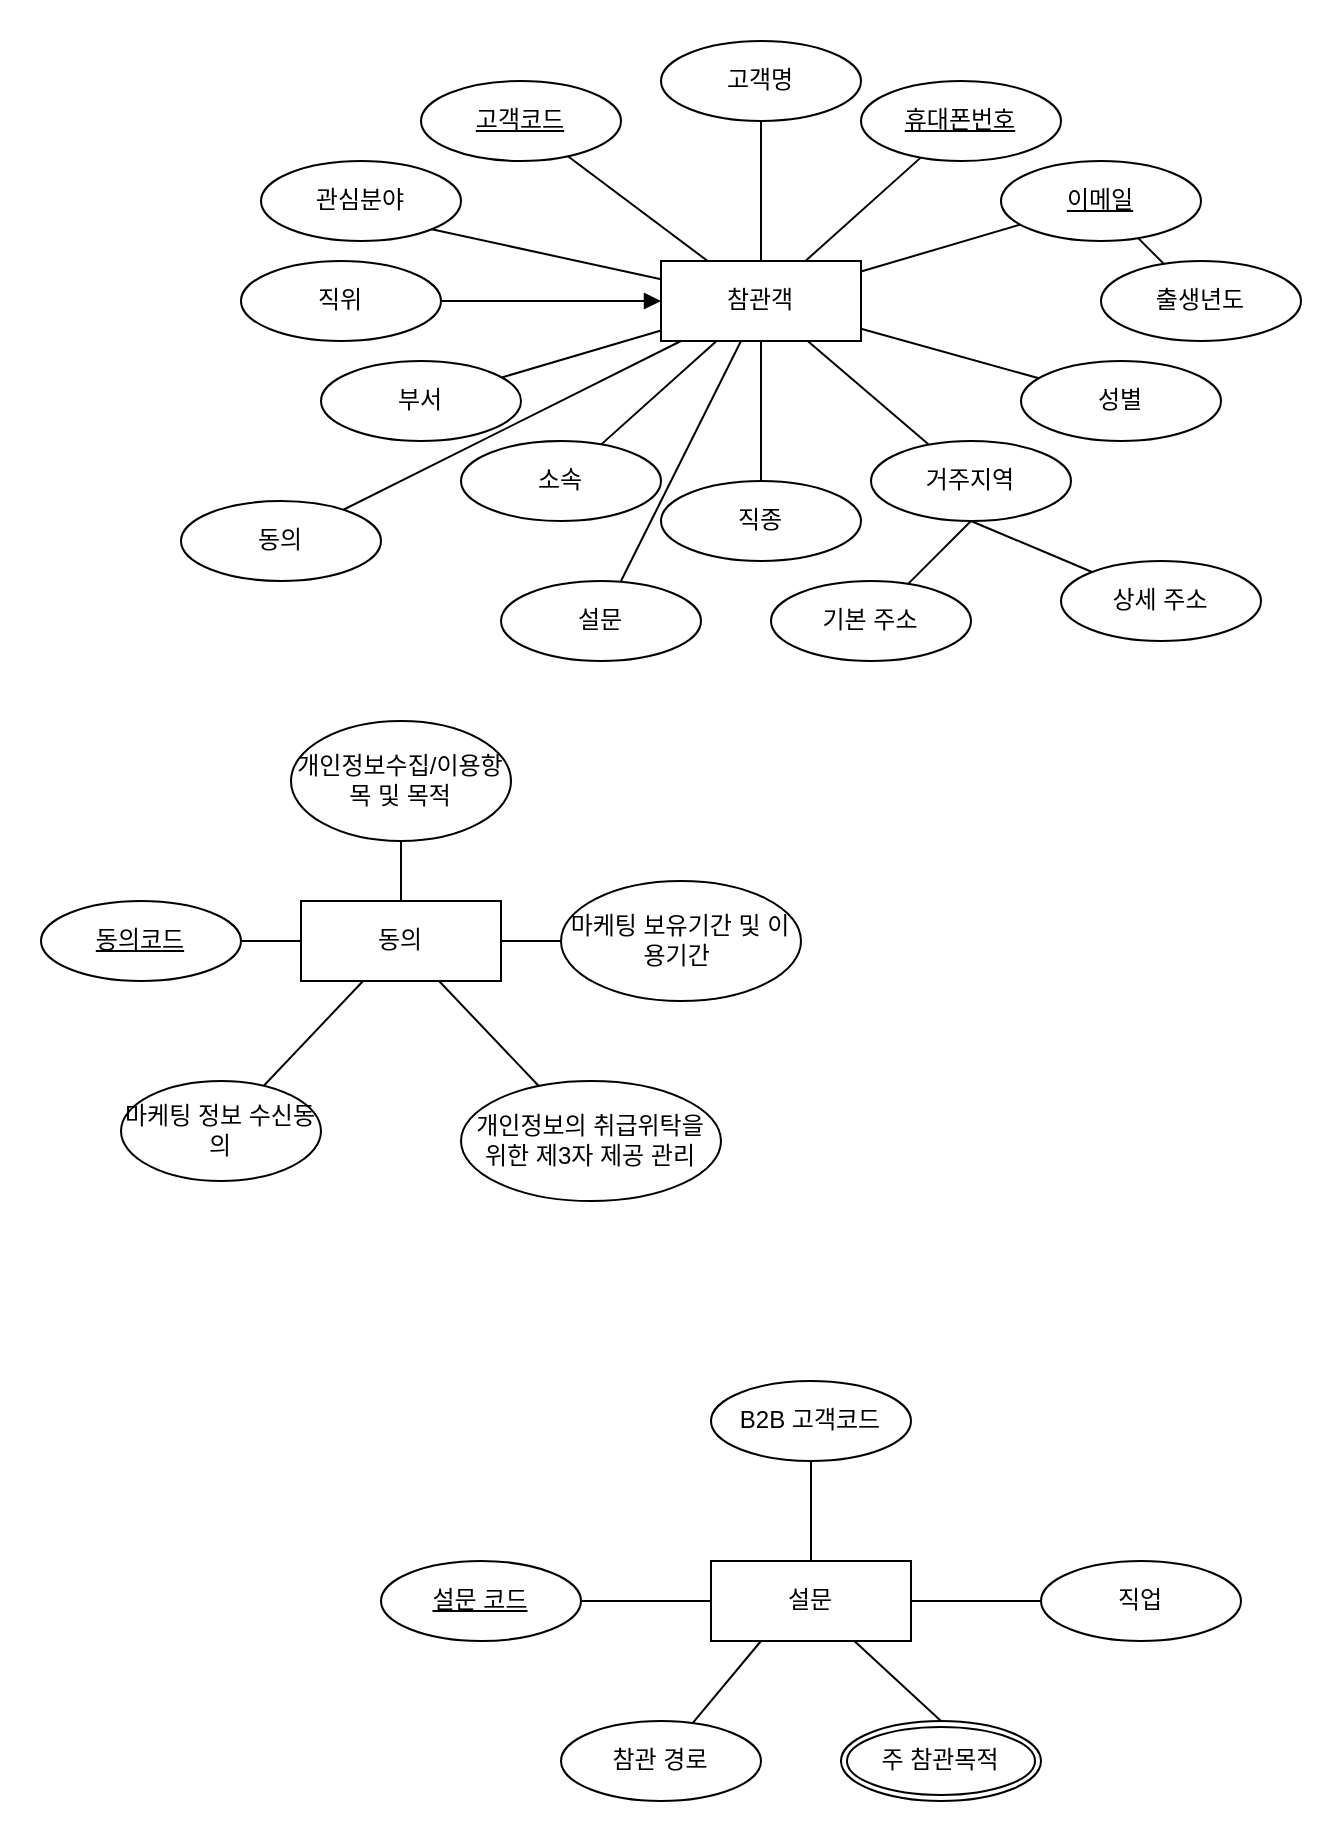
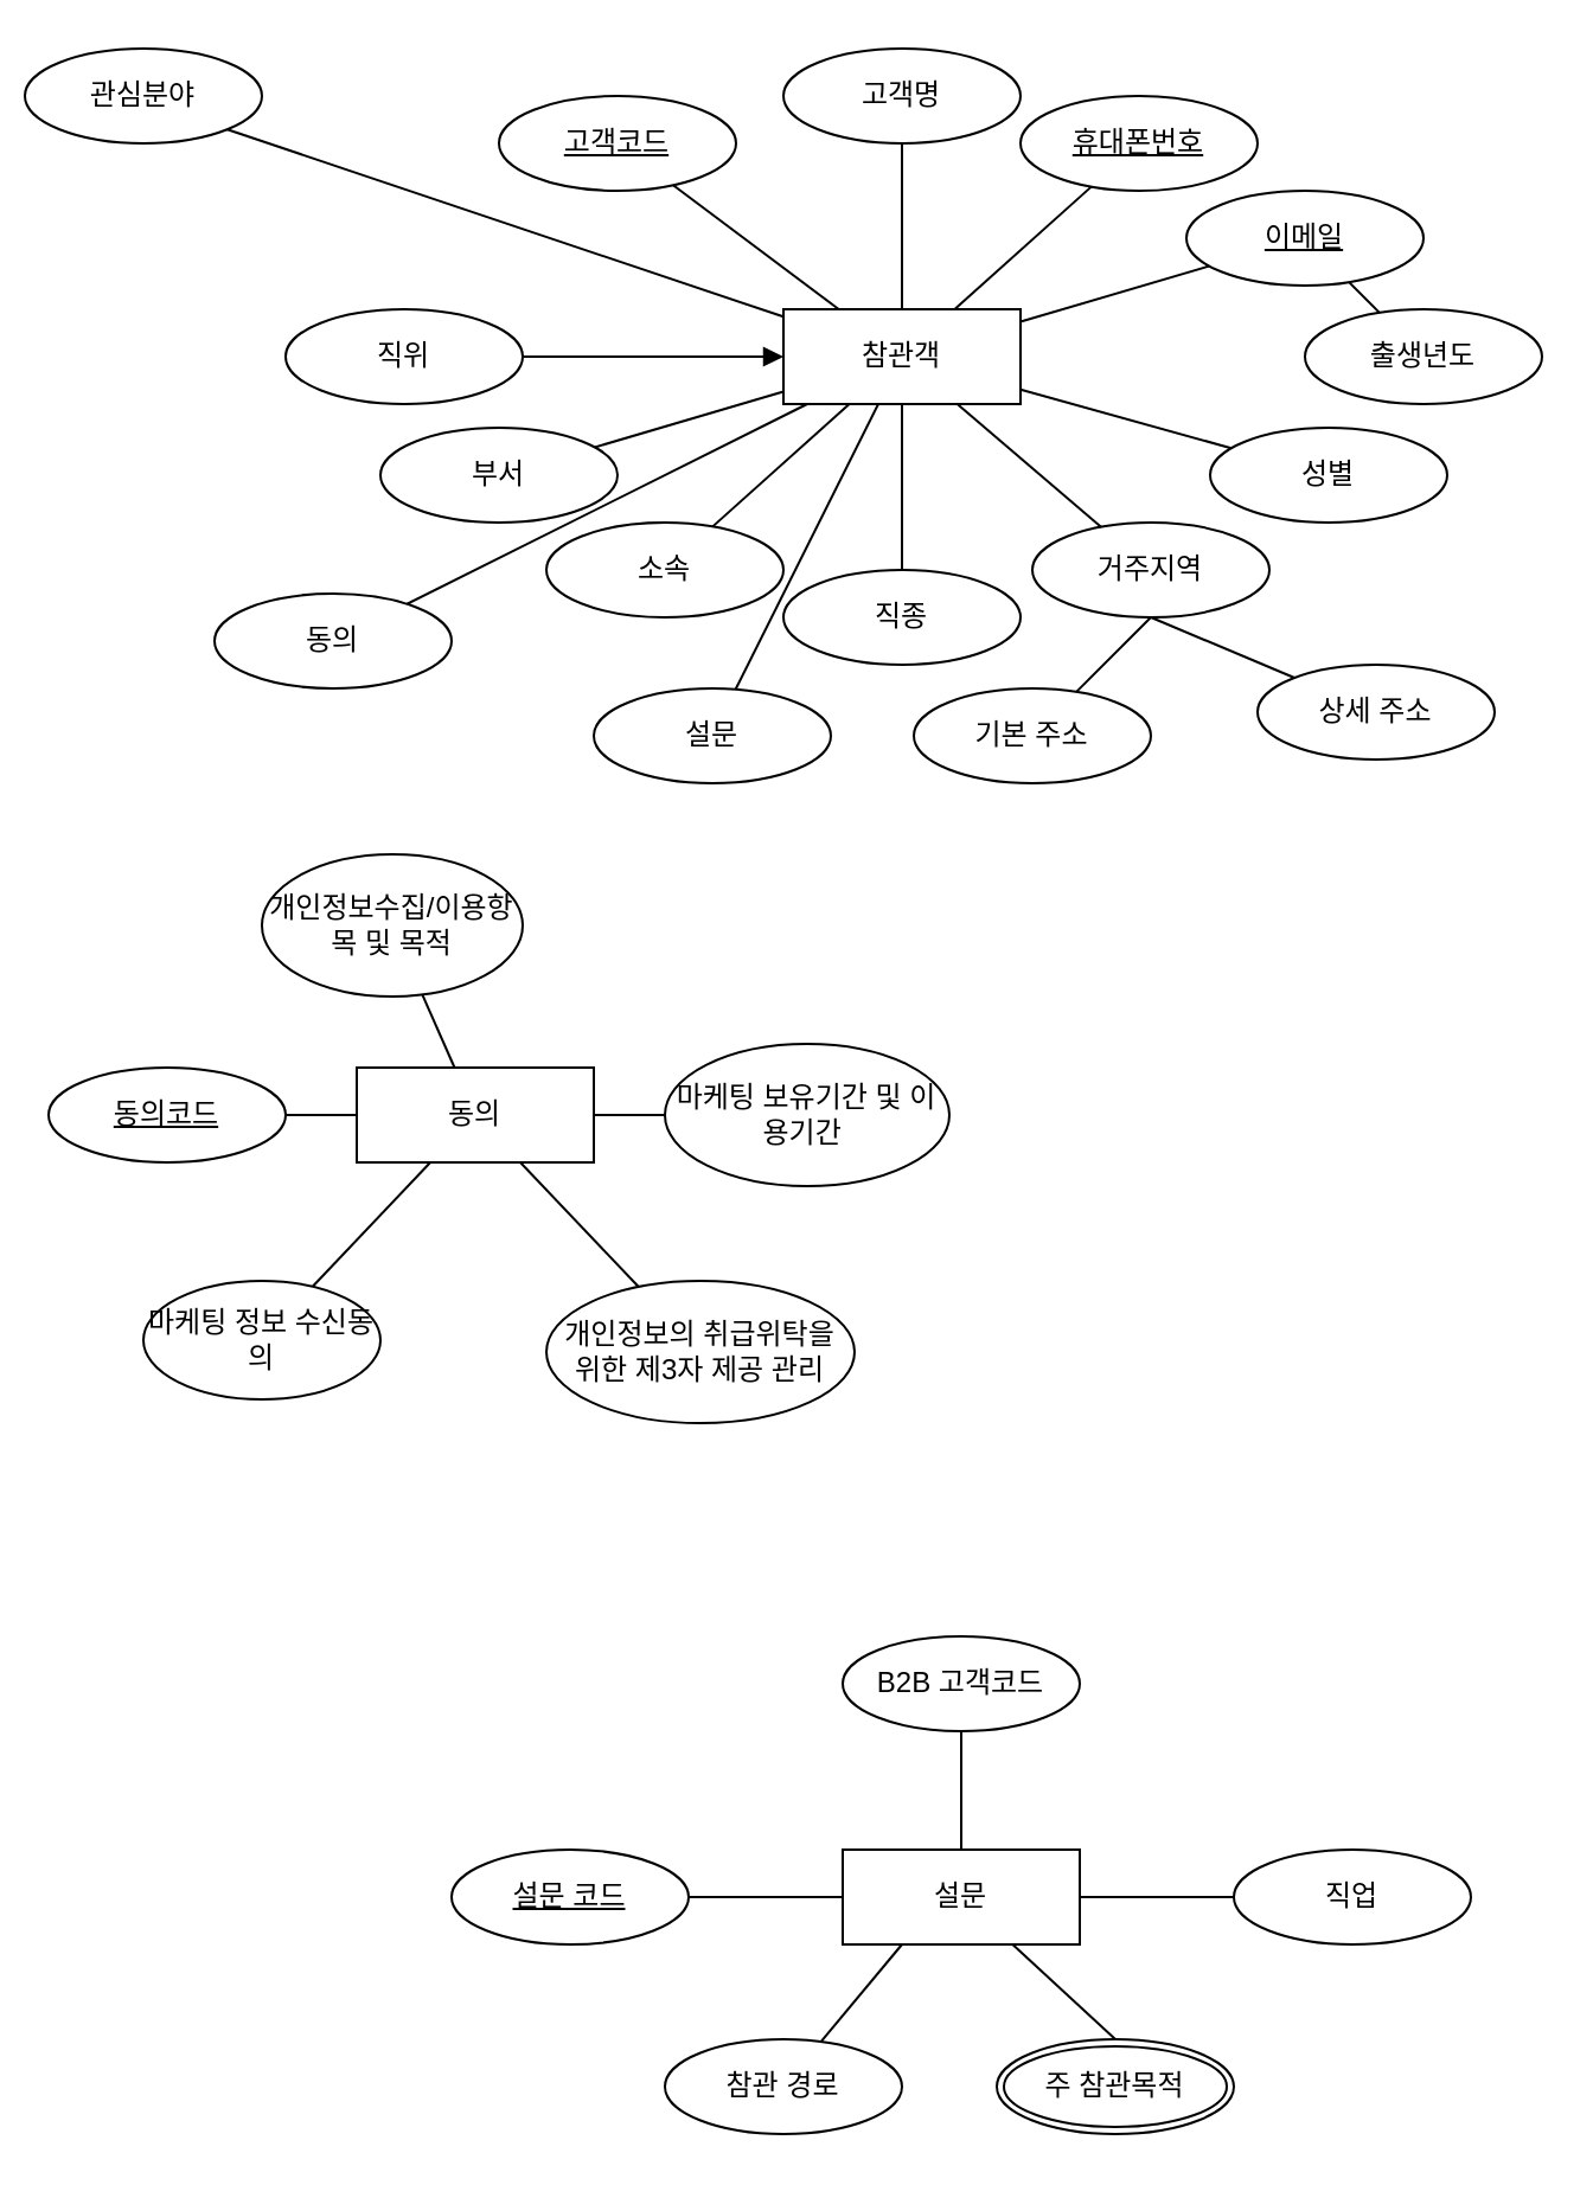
  <mxCell id="0" />
  <mxCell id="1" parent="0" />
  <mxCell id="2" value="참관객" style="whiteSpace=wrap;html=1;align=center;" vertex="1" parent="1"><mxGeometry x="330" y="130" width="100" height="40" as="geometry" /></mxCell>
  <mxCell id="3" value="고객명" style="ellipse;whiteSpace=wrap;html=1;align=center;" vertex="1" parent="1"><mxGeometry x="330" y="20" width="100" height="40" as="geometry" /></mxCell>
  <mxCell id="4" value="" style="endArrow=none;html=1;rounded=0;" edge="1" parent="1" source="3" target="2"><mxGeometry relative="1" as="geometry"><mxPoint x="300" y="150" as="sourcePoint" /><mxPoint x="460" y="150" as="targetPoint" /></mxGeometry></mxCell>
  <mxCell id="5" value="휴대폰번호" style="ellipse;whiteSpace=wrap;html=1;align=center;fontStyle=4;" vertex="1" parent="1"><mxGeometry x="430" y="40" width="100" height="40" as="geometry" /></mxCell>
  <mxCell id="6" value="" style="endArrow=none;html=1;rounded=0;" edge="1" parent="1" source="5" target="2"><mxGeometry relative="1" as="geometry"><mxPoint x="353" y="109" as="sourcePoint" /><mxPoint x="376" y="140" as="targetPoint" /></mxGeometry></mxCell>
  <mxCell id="7" value="이메일" style="ellipse;whiteSpace=wrap;html=1;align=center;fontStyle=4;" vertex="1" parent="1"><mxGeometry x="500" y="80" width="100" height="40" as="geometry" /></mxCell>
  <mxCell id="8" value="고객코드" style="ellipse;whiteSpace=wrap;html=1;align=center;fontStyle=4;" vertex="1" parent="1"><mxGeometry x="210" y="40" width="100" height="40" as="geometry" /></mxCell>
  <mxCell id="9" value="" style="endArrow=none;html=1;rounded=0;" edge="1" parent="1" source="7" target="2"><mxGeometry relative="1" as="geometry"><mxPoint x="353" y="109" as="sourcePoint" /><mxPoint x="376" y="140" as="targetPoint" /></mxGeometry></mxCell>
  <mxCell id="10" value="" style="endArrow=none;html=1;rounded=0;" edge="1" parent="1" source="8" target="2"><mxGeometry relative="1" as="geometry"><mxPoint x="480" y="150" as="sourcePoint" /><mxPoint x="440" y="154" as="targetPoint" /></mxGeometry></mxCell>
  <mxCell id="11" value="거주지역" style="ellipse;whiteSpace=wrap;html=1;align=center;" vertex="1" parent="1"><mxGeometry x="435" y="220" width="100" height="40" as="geometry" /></mxCell>
  <mxCell id="12" value="" style="endArrow=none;html=1;rounded=0;" edge="1" parent="1" source="11" target="2"><mxGeometry relative="1" as="geometry"><mxPoint x="353" y="109" as="sourcePoint" /><mxPoint x="376" y="140" as="targetPoint" /></mxGeometry></mxCell>
  <mxCell id="13" value="기본 주소" style="ellipse;whiteSpace=wrap;html=1;align=center;" vertex="1" parent="1"><mxGeometry x="385" y="290" width="100" height="40" as="geometry" /></mxCell>
  <mxCell id="14" value="상세 주소" style="ellipse;whiteSpace=wrap;html=1;align=center;" vertex="1" parent="1"><mxGeometry x="530" y="280" width="100" height="40" as="geometry" /></mxCell>
  <mxCell id="15" value="" style="endArrow=none;html=1;rounded=0;entryX=0.5;entryY=1;entryDx=0;entryDy=0;" edge="1" parent="1" source="13" target="11"><mxGeometry relative="1" as="geometry"><mxPoint x="124" y="125" as="sourcePoint" /><mxPoint x="160" y="140" as="targetPoint" /></mxGeometry></mxCell>
  <mxCell id="16" value="" style="endArrow=none;html=1;rounded=0;entryX=0.5;entryY=1;entryDx=0;entryDy=0;" edge="1" parent="1" source="14" target="11"><mxGeometry relative="1" as="geometry"><mxPoint x="143" y="131" as="sourcePoint" /><mxPoint x="178" y="139" as="targetPoint" /></mxGeometry></mxCell>
  <mxCell id="17" value="소속" style="ellipse;whiteSpace=wrap;html=1;align=center;" vertex="1" parent="1"><mxGeometry x="230" y="220" width="100" height="40" as="geometry" /></mxCell>
  <mxCell id="18" value="" style="endArrow=none;html=1;rounded=0;" edge="1" parent="1" source="17" target="2"><mxGeometry relative="1" as="geometry"><mxPoint x="269" y="153" as="sourcePoint" /><mxPoint x="340" y="157" as="targetPoint" /></mxGeometry></mxCell>
  <mxCell id="19" value="성별" style="ellipse;whiteSpace=wrap;html=1;align=center;" vertex="1" parent="1"><mxGeometry x="510" y="180" width="100" height="40" as="geometry" /></mxCell>
  <mxCell id="20" value="" style="endArrow=none;html=1;rounded=0;" edge="1" parent="1" source="19" target="2"><mxGeometry relative="1" as="geometry"><mxPoint x="287" y="197" as="sourcePoint" /><mxPoint x="340" y="178" as="targetPoint" /></mxGeometry></mxCell>
  <mxCell id="21" value="동의" style="whiteSpace=wrap;html=1;align=center;" vertex="1" parent="1"><mxGeometry x="150" y="450" width="100" height="40" as="geometry" /></mxCell>
- <mxCell id="22" value="개인정보수집/이용항목 및 목적" style="ellipse;whiteSpace=wrap;html=1;align=center;" vertex="1" parent="1"><mxGeometry x="145" y="360" width="110" height="60" as="geometry" /></mxCell>
+ <mxCell id="22" value="개인정보수집/이용항목 및 목적" style="ellipse;whiteSpace=wrap;html=1;align=center;" vertex="1" parent="1"><mxGeometry x="110" y="360" width="110" height="60" as="geometry" /></mxCell>
  <mxCell id="23" value="" style="endArrow=none;html=1;rounded=0;" edge="1" parent="1" source="22" target="21"><mxGeometry relative="1" as="geometry"><mxPoint x="407" y="330" as="sourcePoint" /><mxPoint x="310" y="480" as="targetPoint" /></mxGeometry></mxCell>
  <mxCell id="24" value="동의코드" style="ellipse;whiteSpace=wrap;html=1;align=center;fontStyle=4;" vertex="1" parent="1"><mxGeometry x="20" y="450" width="100" height="40" as="geometry" /></mxCell>
  <mxCell id="25" value="" style="endArrow=none;html=1;rounded=0;" edge="1" parent="1" source="24" target="21"><mxGeometry relative="1" as="geometry"><mxPoint x="256" y="468" as="sourcePoint" /><mxPoint x="320" y="481" as="targetPoint" /></mxGeometry></mxCell>
  <mxCell id="26" value="설문" style="whiteSpace=wrap;html=1;align=center;" vertex="1" parent="1"><mxGeometry x="355" y="780" width="100" height="40" as="geometry" /></mxCell>
  <mxCell id="27" value="참관 경로" style="ellipse;whiteSpace=wrap;html=1;align=center;" vertex="1" parent="1"><mxGeometry x="280" y="860" width="100" height="40" as="geometry" /></mxCell>
  <mxCell id="28" value="" style="endArrow=none;html=1;rounded=0;entryX=0.25;entryY=1;entryDx=0;entryDy=0;" edge="1" parent="1" source="27" target="26"><mxGeometry relative="1" as="geometry"><mxPoint x="452" y="650" as="sourcePoint" /><mxPoint x="355" y="800" as="targetPoint" /></mxGeometry></mxCell>
  <mxCell id="29" value="설문 코드" style="ellipse;whiteSpace=wrap;html=1;align=center;fontStyle=4;" vertex="1" parent="1"><mxGeometry x="190" y="780" width="100" height="40" as="geometry" /></mxCell>
  <mxCell id="30" value="" style="endArrow=none;html=1;rounded=0;entryX=0;entryY=0.5;entryDx=0;entryDy=0;" edge="1" parent="1" source="29" target="26"><mxGeometry relative="1" as="geometry"><mxPoint x="301" y="788" as="sourcePoint" /><mxPoint x="365" y="801" as="targetPoint" /></mxGeometry></mxCell>
  <mxCell id="31" value="B2B 고객코드" style="ellipse;whiteSpace=wrap;html=1;align=center;" vertex="1" parent="1"><mxGeometry x="355" y="690" width="100" height="40" as="geometry" /></mxCell>
  <mxCell id="32" value="" style="endArrow=none;html=1;rounded=0;" edge="1" parent="1" source="31" target="26"><mxGeometry relative="1" as="geometry"><mxPoint x="341" y="740" as="sourcePoint" /><mxPoint x="394" y="790" as="targetPoint" /></mxGeometry></mxCell>
  <mxCell id="33" value="주 참관목적" style="ellipse;shape=doubleEllipse;margin=3;whiteSpace=wrap;html=1;align=center;" vertex="1" parent="1"><mxGeometry x="420" y="860" width="100" height="40" as="geometry" /></mxCell>
  <mxCell id="34" value="직업" style="ellipse;whiteSpace=wrap;html=1;align=center;" vertex="1" parent="1"><mxGeometry x="520" y="780" width="100" height="40" as="geometry" /></mxCell>
  <mxCell id="35" value="" style="endArrow=none;html=1;rounded=0;exitX=0.5;exitY=0;exitDx=0;exitDy=0;" edge="1" parent="1" source="33" target="26"><mxGeometry relative="1" as="geometry"><mxPoint x="288" y="845" as="sourcePoint" /><mxPoint x="365" y="810" as="targetPoint" /></mxGeometry></mxCell>
  <mxCell id="36" value="" style="endArrow=none;html=1;rounded=0;" edge="1" parent="1" source="34" target="26"><mxGeometry relative="1" as="geometry"><mxPoint x="385" y="880" as="sourcePoint" /><mxPoint x="406" y="830" as="targetPoint" /></mxGeometry></mxCell>
  <mxCell id="37" value="부서" style="ellipse;whiteSpace=wrap;html=1;align=center;" vertex="1" parent="1"><mxGeometry x="160" y="180" width="100" height="40" as="geometry" /></mxCell>
  <mxCell id="38" value="" style="endArrow=none;html=1;rounded=0;" edge="1" parent="1" source="37" target="2"><mxGeometry relative="1" as="geometry"><mxPoint x="400" y="210" as="sourcePoint" /><mxPoint x="416" y="170" as="targetPoint" /></mxGeometry></mxCell>
  <mxCell id="39" value="출생년도" style="ellipse;whiteSpace=wrap;html=1;align=center;" vertex="1" parent="1"><mxGeometry x="550" y="130" width="100" height="40" as="geometry" /></mxCell>
  <mxCell id="40" value="" style="endArrow=none;html=1;rounded=0;" edge="1" parent="1" source="39" target="7"><mxGeometry relative="1" as="geometry"><mxPoint x="352" y="210" as="sourcePoint" /><mxPoint x="360" y="170" as="targetPoint" /></mxGeometry></mxCell>
  <mxCell id="41" value="직종" style="ellipse;whiteSpace=wrap;html=1;align=center;" vertex="1" parent="1"><mxGeometry x="330" y="240" width="100" height="40" as="geometry" /></mxCell>
  <mxCell id="42" value="" style="endArrow=none;html=1;rounded=0;" edge="1" parent="1" source="41" target="2"><mxGeometry relative="1" as="geometry"><mxPoint x="282" y="189" as="sourcePoint" /><mxPoint x="340" y="173" as="targetPoint" /></mxGeometry></mxCell>
  <mxCell id="43" value="직위" style="ellipse;whiteSpace=wrap;html=1;align=center;" vertex="1" parent="1"><mxGeometry x="120" y="130" width="100" height="40" as="geometry" /></mxCell>
- <mxCell id="44" value="관심분야" style="ellipse;whiteSpace=wrap;html=1;align=center;" vertex="1" parent="1"><mxGeometry x="130" y="80" width="100" height="40" as="geometry" /></mxCell>
+ <mxCell id="44" value="관심분야" style="ellipse;whiteSpace=wrap;html=1;align=center;" vertex="1" parent="1"><mxGeometry x="10" y="20" width="100" height="40" as="geometry" /></mxCell>
  <mxCell id="45" value="" style="endArrow=block;html=1;rounded=0;" edge="1" parent="1" source="43" target="2"><mxGeometry relative="1" as="geometry"><mxPoint x="254" y="190" as="sourcePoint" /><mxPoint x="340" y="171" as="targetPoint" /></mxGeometry></mxCell>
  <mxCell id="46" value="" style="endArrow=none;html=1;rounded=0;exitX=1;exitY=1;exitDx=0;exitDy=0;" edge="1" parent="1" source="44" target="2"><mxGeometry relative="1" as="geometry"><mxPoint x="200" y="160" as="sourcePoint" /><mxPoint x="340" y="160" as="targetPoint" /></mxGeometry></mxCell>
  <mxCell id="47" value="&lt;div&gt;마케팅 보유기간 및 이용기간&amp;nbsp;&lt;br&gt;&lt;/div&gt;" style="ellipse;whiteSpace=wrap;html=1;align=center;" vertex="1" parent="1"><mxGeometry x="280" y="440" width="120" height="60" as="geometry" /></mxCell>
  <mxCell id="48" value="&lt;div&gt;개인정보의 취급위탁을 위한 제3자 제공 관리&lt;br&gt;&lt;/div&gt;" style="ellipse;whiteSpace=wrap;html=1;align=center;" vertex="1" parent="1"><mxGeometry x="230" y="540" width="130" height="60" as="geometry" /></mxCell>
  <mxCell id="49" value="&lt;div&gt;마케팅 정보 수신동의&lt;br&gt;&lt;/div&gt;" style="ellipse;whiteSpace=wrap;html=1;align=center;" vertex="1" parent="1"><mxGeometry x="60" y="540" width="100" height="50" as="geometry" /></mxCell>
  <mxCell id="50" value="" style="endArrow=none;html=1;rounded=0;" edge="1" parent="1" source="49" target="21"><mxGeometry relative="1" as="geometry"><mxPoint x="130" y="480" as="sourcePoint" /><mxPoint x="160" y="480" as="targetPoint" /></mxGeometry></mxCell>
  <mxCell id="51" value="" style="endArrow=none;html=1;rounded=0;" edge="1" parent="1" source="48" target="21"><mxGeometry relative="1" as="geometry"><mxPoint x="141" y="552" as="sourcePoint" /><mxPoint x="191" y="500" as="targetPoint" /></mxGeometry></mxCell>
  <mxCell id="52" value="" style="endArrow=none;html=1;rounded=0;" edge="1" parent="1" source="47" target="21"><mxGeometry relative="1" as="geometry"><mxPoint x="269" y="553" as="sourcePoint" /><mxPoint x="226" y="500" as="targetPoint" /></mxGeometry></mxCell>
  <mxCell id="53" value="동의" style="ellipse;whiteSpace=wrap;html=1;align=center;" vertex="1" parent="1"><mxGeometry x="90" y="250" width="100" height="40" as="geometry" /></mxCell>
  <mxCell id="54" value="설문" style="ellipse;whiteSpace=wrap;html=1;align=center;" vertex="1" parent="1"><mxGeometry x="250" y="290" width="100" height="40" as="geometry" /></mxCell>
  <mxCell id="55" value="" style="endArrow=none;html=1;rounded=0;" edge="1" parent="1" source="53" target="2"><mxGeometry relative="1" as="geometry"><mxPoint x="260" y="198" as="sourcePoint" /><mxPoint x="340" y="175" as="targetPoint" /></mxGeometry></mxCell>
  <mxCell id="56" value="" style="endArrow=none;html=1;rounded=0;" edge="1" parent="1" source="54" target="2"><mxGeometry relative="1" as="geometry"><mxPoint x="181" y="264" as="sourcePoint" /><mxPoint x="350" y="180" as="targetPoint" /></mxGeometry></mxCell>
